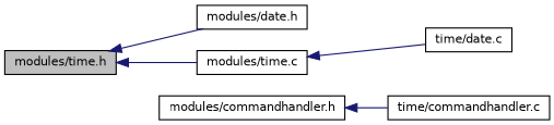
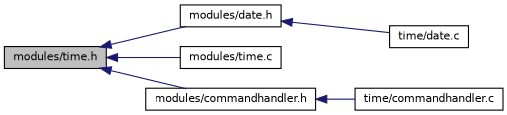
  digraph {
    rankdir=LR
    node [color=black fillcolor=white fontname=Helvetica fontsize=10 shape=record style=filled]
    edge [color=midnightblue dir=back fontname=Helvetica fontsize=10 labelfontname=Helvetica labelfontsize=10 style=solid]
    n1 [fillcolor=grey75 fontcolor=black height=0.2 label="modules/time.h" width=0.4]
    n2 [height=0.2 label="modules/date.h" width=0.4]
    n3 [height=0.2 label="modules/commandhandler.h" width=0.4]
    n4 [height=0.2 label="modules/time.c" width=0.4]
    n5 [height=0.2 label="time/date.c" width=0.4]
    n6 [height=0.2 label="time/commandhandler.c" width=0.4]
    n1 -> n2
+   n1 -> n3
    n1 -> n4
-   n4 -> n5
+   n2 -> n5
    n3 -> n6
  }
